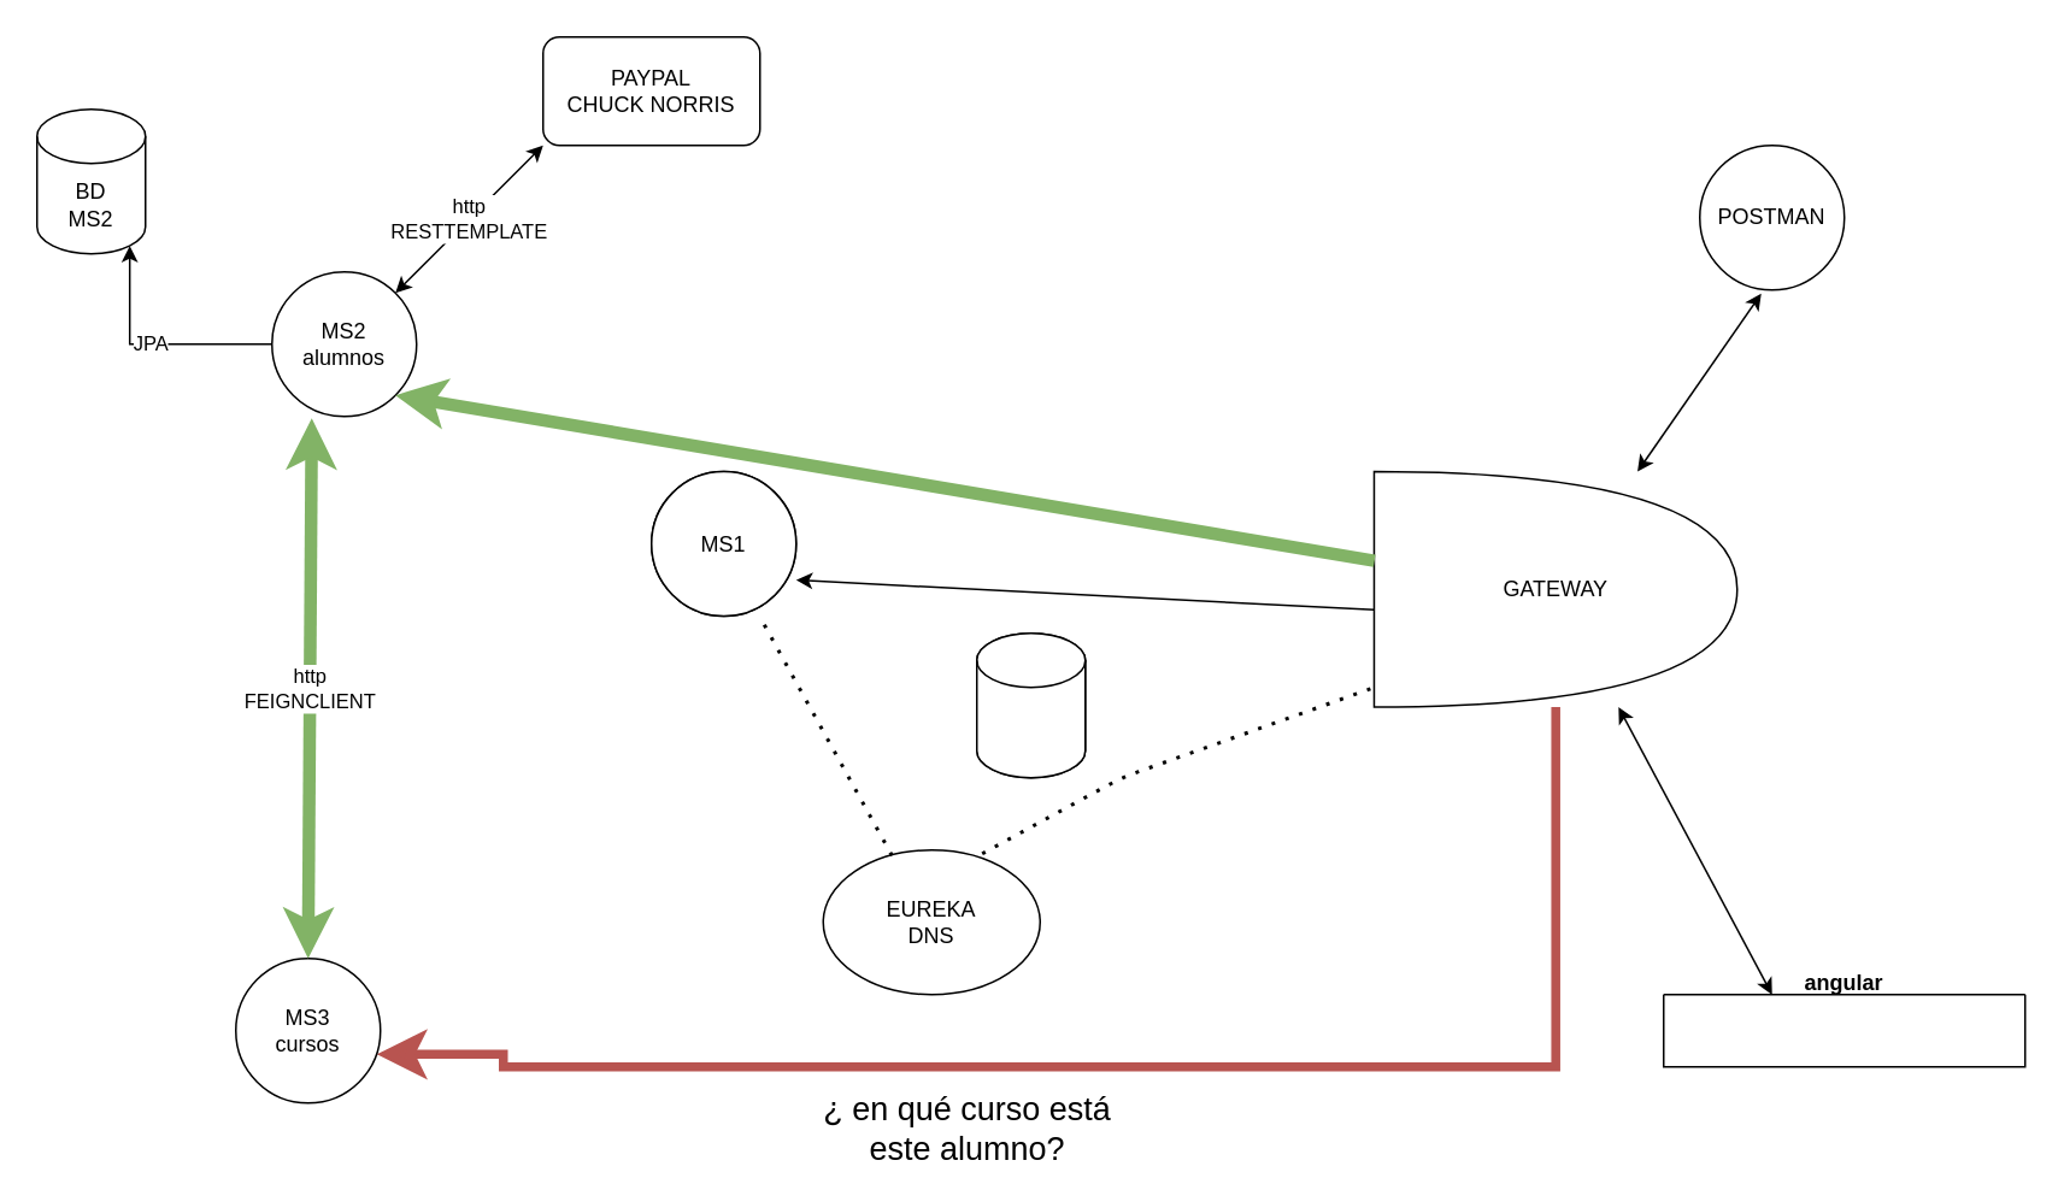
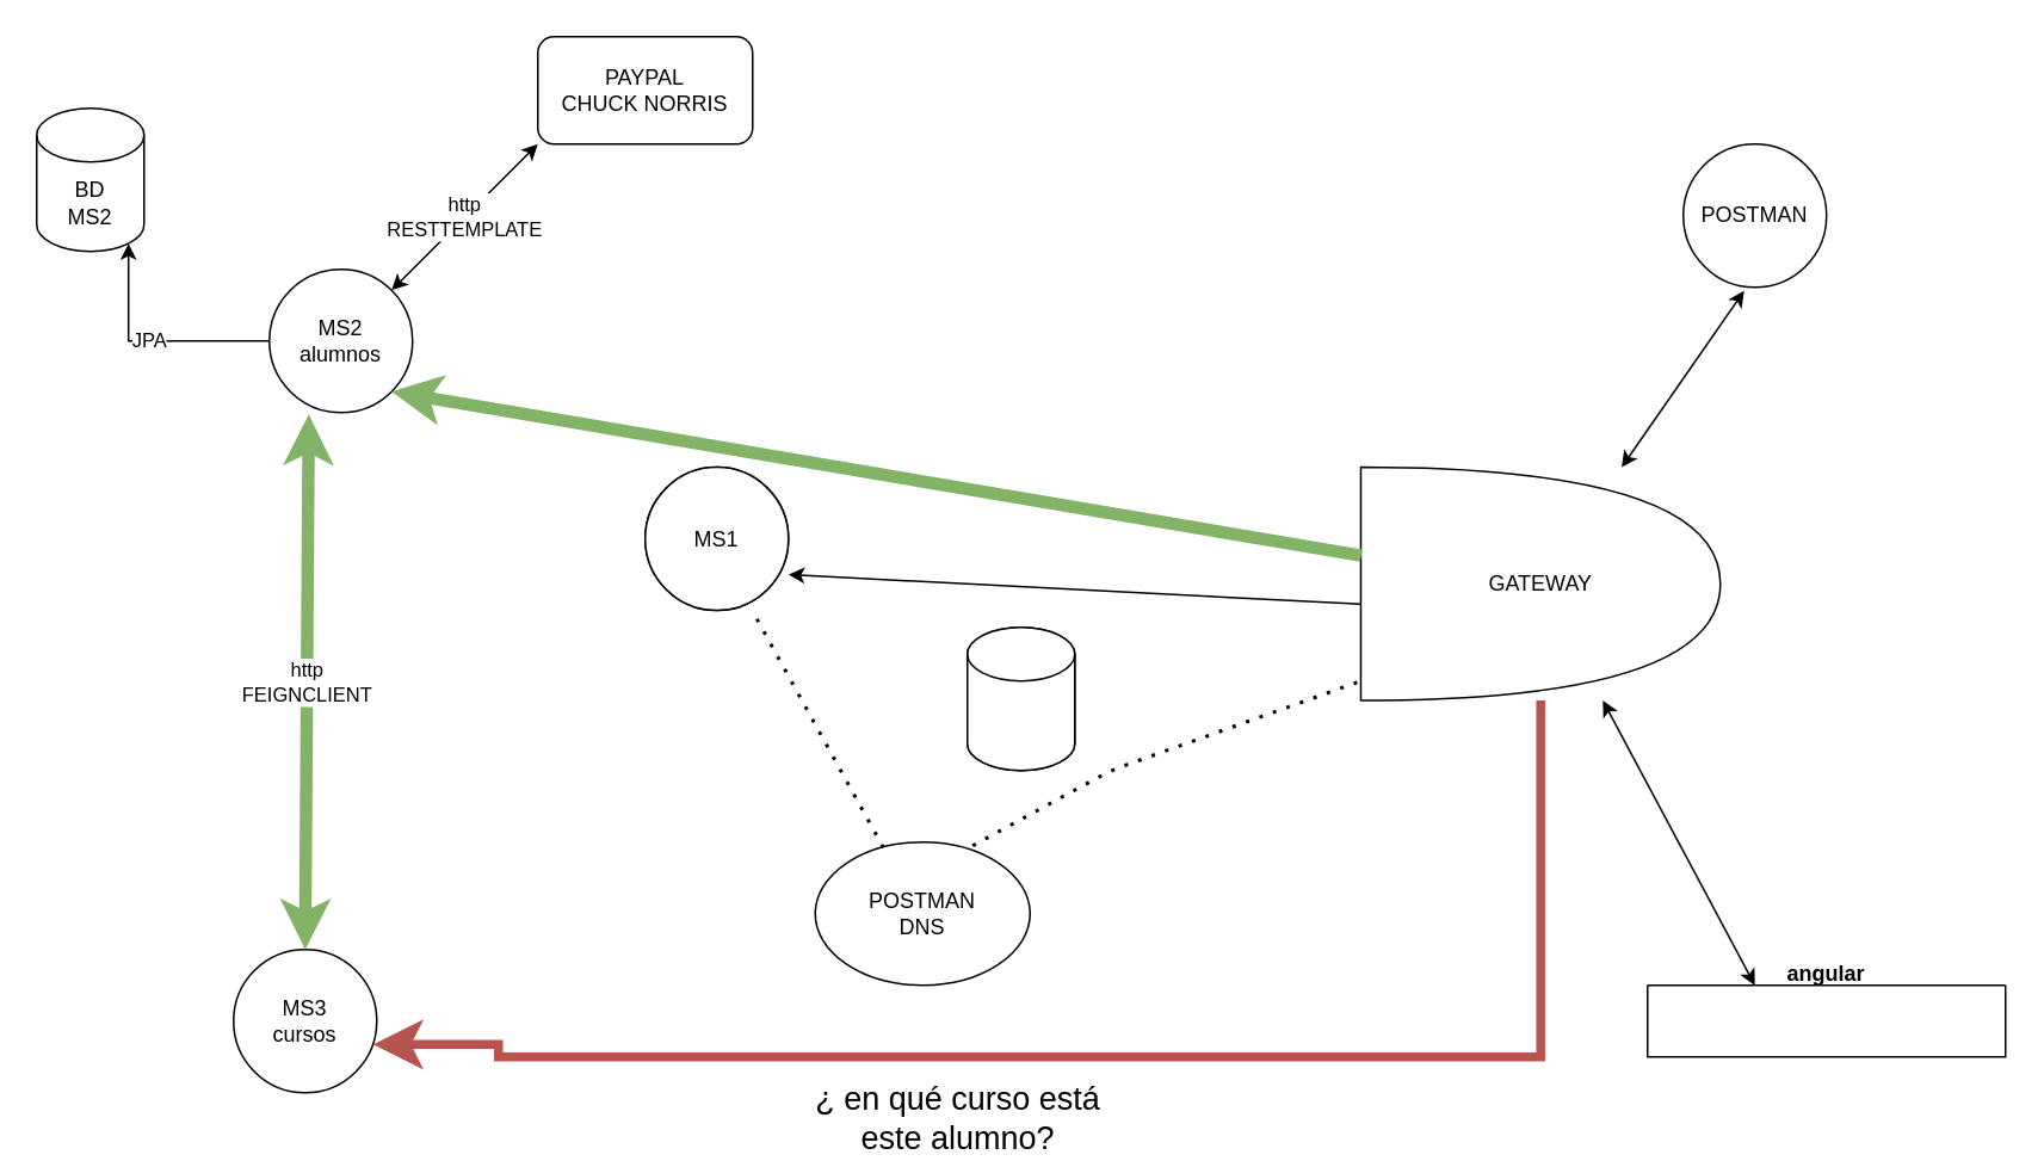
  <mxCell id="0" />
  <mxCell id="1" parent="0" />
  <mxCell id="2" value="MS1" style="ellipse;whiteSpace=wrap;html=1;aspect=fixed;" parent="1" vertex="1"><mxGeometry x="360" y="260.54" width="80" height="80" as="geometry" /></mxCell>
  <mxCell id="3" value="JPA" style="edgeStyle=orthogonalEdgeStyle;rounded=0;orthogonalLoop=1;jettySize=auto;html=1;entryX=0.855;entryY=1;entryDx=0;entryDy=-4.35;entryPerimeter=0;" parent="1" source="4" target="21" edge="1"><mxGeometry relative="1" as="geometry" /></mxCell>
  <mxCell id="4" value="MS2&lt;br&gt;alumnos" style="ellipse;whiteSpace=wrap;html=1;aspect=fixed;" parent="1" vertex="1"><mxGeometry x="150" y="150" width="80" height="80" as="geometry" /></mxCell>
- <mxCell id="5" value="EUREKA&lt;br&gt;DNS" style="ellipse;whiteSpace=wrap;html=1;" parent="1" vertex="1"><mxGeometry x="455" y="470" width="120" height="80" as="geometry" /></mxCell>
+ <mxCell id="5" value="POSTMAN&lt;br&gt;DNS" style="ellipse;whiteSpace=wrap;html=1;" parent="1" vertex="1"><mxGeometry x="455" y="470" width="120" height="80" as="geometry" /></mxCell>
  <mxCell id="6" style="edgeStyle=orthogonalEdgeStyle;rounded=0;orthogonalLoop=1;jettySize=auto;html=1;entryX=0.975;entryY=0.663;entryDx=0;entryDy=0;entryPerimeter=0;endSize=12;startSize=12;fillColor=#f8cecc;strokeColor=#b85450;strokeWidth=5;" parent="1" source="7" target="17" edge="1"><mxGeometry relative="1" as="geometry"><Array as="points"><mxPoint x="860" y="590" /><mxPoint x="278" y="590" /></Array></mxGeometry></mxCell>
  <mxCell id="7" value="GATEWAY" style="shape=or;whiteSpace=wrap;html=1;rotation=0;" parent="1" vertex="1"><mxGeometry x="759.81" y="260.54" width="200.87" height="130.36" as="geometry" /></mxCell>
  <mxCell id="8" value="" style="endArrow=classic;html=1;exitX=0.001;exitY=0.379;exitDx=0;exitDy=0;exitPerimeter=0;entryX=1;entryY=1;entryDx=0;entryDy=0;fillColor=#d5e8d4;strokeColor=#82b366;strokeWidth=7;" parent="1" source="7" target="4" edge="1"><mxGeometry width="50" height="50" relative="1" as="geometry"><mxPoint x="550" y="440" as="sourcePoint" /><mxPoint x="600" y="390" as="targetPoint" /></mxGeometry></mxCell>
  <mxCell id="9" value="" style="endArrow=classic;html=1;exitX=0.001;exitY=0.587;exitDx=0;exitDy=0;exitPerimeter=0;entryX=1;entryY=0.75;entryDx=0;entryDy=0;entryPerimeter=0;" parent="1" source="7" target="2" edge="1"><mxGeometry width="50" height="50" relative="1" as="geometry"><mxPoint x="696.731" y="382.206" as="sourcePoint" /><mxPoint x="500.004" y="260.544" as="targetPoint" /></mxGeometry></mxCell>
  <mxCell id="10" value="" style="endArrow=none;dashed=1;html=1;dashPattern=1 3;strokeWidth=2;entryX=0.001;entryY=0.916;entryDx=0;entryDy=0;entryPerimeter=0;exitX=0.733;exitY=0.025;exitDx=0;exitDy=0;exitPerimeter=0;" parent="1" source="5" target="7" edge="1"><mxGeometry width="50" height="50" relative="1" as="geometry"><mxPoint x="550" y="440" as="sourcePoint" /><mxPoint x="600" y="390" as="targetPoint" /><Array as="points"><mxPoint x="620" y="430" /></Array></mxGeometry></mxCell>
  <mxCell id="11" value="" style="endArrow=none;dashed=1;html=1;dashPattern=1 3;strokeWidth=2;exitX=0.317;exitY=0.038;exitDx=0;exitDy=0;exitPerimeter=0;entryX=0.75;entryY=1.006;entryDx=0;entryDy=0;entryPerimeter=0;" parent="1" source="5" target="2" edge="1"><mxGeometry width="50" height="50" relative="1" as="geometry"><mxPoint x="370" y="390" as="sourcePoint" /><mxPoint x="420" y="330" as="targetPoint" /></mxGeometry></mxCell>
  <mxCell id="12" value="angular&#10;" style="swimlane;startSize=0;" parent="1" vertex="1"><mxGeometry x="920" y="550" width="200" height="40" as="geometry" /></mxCell>
  <mxCell id="13" value="" style="endArrow=classic;startArrow=classic;html=1;exitX=0.3;exitY=0;exitDx=0;exitDy=0;exitPerimeter=0;" parent="1" source="12" target="7" edge="1"><mxGeometry width="50" height="50" relative="1" as="geometry"><mxPoint x="960.68" y="500" as="sourcePoint" /><mxPoint x="1010.68" y="450" as="targetPoint" /></mxGeometry></mxCell>
  <mxCell id="14" value="PAYPAL&lt;br&gt;CHUCK NORRIS" style="rounded=1;whiteSpace=wrap;html=1;" parent="1" vertex="1"><mxGeometry x="300" y="20" width="120" height="60" as="geometry" /></mxCell>
  <mxCell id="15" value="http&lt;br&gt;RESTTEMPLATE" style="endArrow=classic;startArrow=classic;html=1;entryX=0;entryY=1;entryDx=0;entryDy=0;" parent="1" source="4" target="14" edge="1"><mxGeometry x="0.004" width="50" height="50" relative="1" as="geometry"><mxPoint x="140" y="110" as="sourcePoint" /><mxPoint x="190" y="60" as="targetPoint" /><mxPoint as="offset" /></mxGeometry></mxCell>
  <mxCell id="16" value="MS1" style="ellipse;whiteSpace=wrap;html=1;aspect=fixed;" parent="1" vertex="1"><mxGeometry x="360" y="260.54" width="80" height="80" as="geometry" /></mxCell>
  <mxCell id="17" value="MS3&lt;br&gt;cursos" style="ellipse;whiteSpace=wrap;html=1;aspect=fixed;" parent="1" vertex="1"><mxGeometry x="130" y="530" width="80" height="80" as="geometry" /></mxCell>
  <mxCell id="18" value="http&lt;br&gt;FEIGNCLIENT" style="endArrow=classic;startArrow=classic;html=1;entryX=0.275;entryY=1.013;entryDx=0;entryDy=0;entryPerimeter=0;exitX=0.5;exitY=0;exitDx=0;exitDy=0;fillColor=#d5e8d4;strokeColor=#82b366;strokeWidth=7;" parent="1" source="17" target="4" edge="1"><mxGeometry width="50" height="50" relative="1" as="geometry"><mxPoint x="180" y="530" as="sourcePoint" /><mxPoint x="230" y="480" as="targetPoint" /></mxGeometry></mxCell>
  <mxCell id="19" value="" style="shape=cylinder3;whiteSpace=wrap;html=1;boundedLbl=1;backgroundOutline=1;size=15;" parent="1" vertex="1"><mxGeometry x="540" y="350" width="60" height="80" as="geometry" /></mxCell>
  <mxCell id="20" value="" style="shape=cylinder3;whiteSpace=wrap;html=1;boundedLbl=1;backgroundOutline=1;size=15;" parent="1" vertex="1"><mxGeometry x="540" y="350" width="60" height="80" as="geometry" /></mxCell>
  <mxCell id="21" value="BD&lt;br&gt;MS2" style="shape=cylinder3;whiteSpace=wrap;html=1;boundedLbl=1;backgroundOutline=1;size=15;" parent="1" vertex="1"><mxGeometry x="20" y="60" width="60" height="80" as="geometry" /></mxCell>
  <mxCell id="22" value="POSTMAN" style="ellipse;whiteSpace=wrap;html=1;aspect=fixed;" parent="1" vertex="1"><mxGeometry x="940" y="80" width="80" height="80" as="geometry" /></mxCell>
  <mxCell id="23" value="" style="endArrow=classic;startArrow=classic;html=1;entryX=0.425;entryY=1.025;entryDx=0;entryDy=0;entryPerimeter=0;" parent="1" source="7" target="22" edge="1"><mxGeometry width="50" height="50" relative="1" as="geometry"><mxPoint x="550" y="400" as="sourcePoint" /><mxPoint x="600" y="350" as="targetPoint" /><Array as="points" /></mxGeometry></mxCell>
  <mxCell id="24" value="&lt;font style=&quot;font-size: 18px&quot;&gt;¿ en qué curso está este alumno?&lt;/font&gt;" style="text;html=1;strokeColor=none;fillColor=none;align=center;verticalAlign=middle;whiteSpace=wrap;rounded=0;" parent="1" vertex="1"><mxGeometry x="450" y="620" width="170" height="10" as="geometry" /></mxCell>
